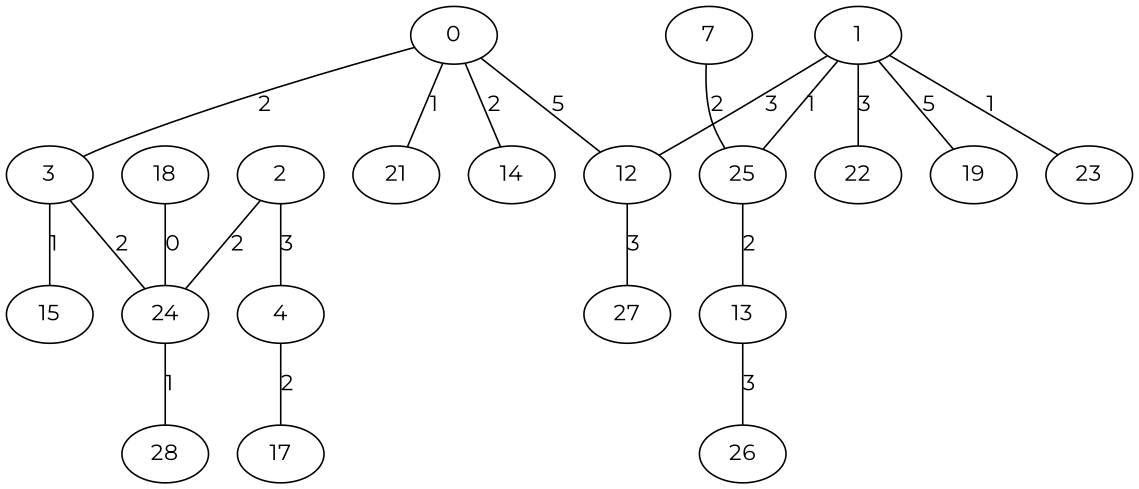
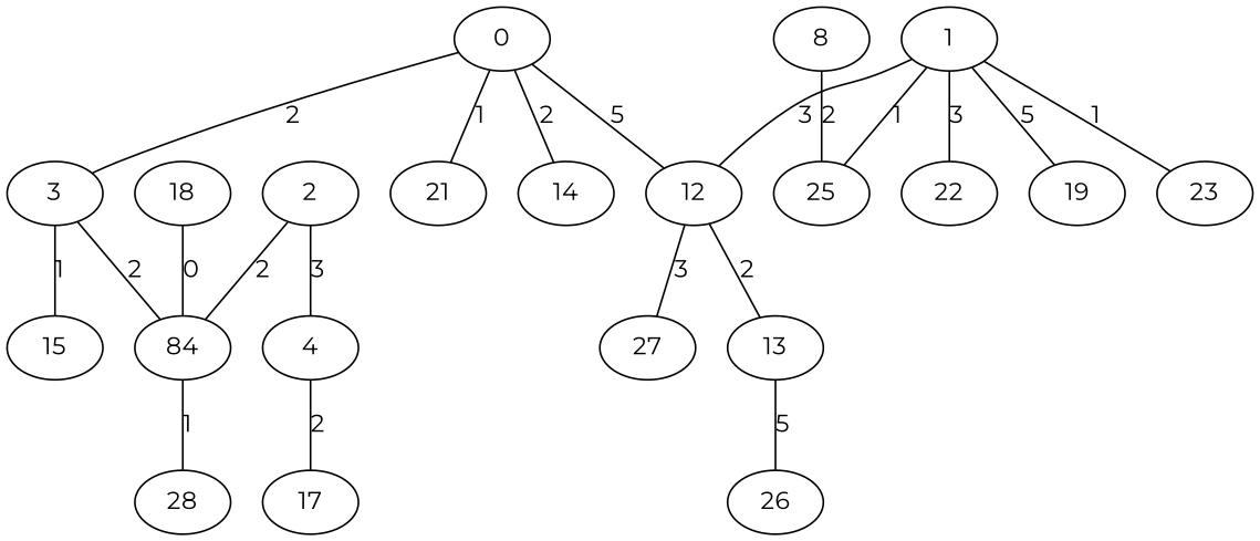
  graph {
    fontname=Montserrat
    node [fontname=Montserrat]
    edge [fontname=Montserrat]
    12
    27
    13
    26
    2
    4
-   24
+   24 [label=84]
    17
    28
    3
    15
    0
    21
    14
-   7
+   7 [label=8]
    25
    1
    22
    19
    23
    18
    12 -- 27 [label=3]
-   25 -- 13 [label=2]
-   13 -- 26 [label=3]
+   12 -- 13 [label=2]
+   13 -- 26 [label=5]
    2 -- 4 [label=3]
    2 -- 24 [label=2]
    4 -- 17 [label=2]
    24 -- 28 [label=1]
    3 -- 24 [label=2]
    3 -- 15 [label=1]
    0 -- 12 [label=5]
    0 -- 3 [label=2]
    0 -- 21 [label=1]
    0 -- 14 [label=2]
    7 -- 25 [label=2]
    1 -- 12 [label=3]
    1 -- 25 [label=1]
    1 -- 22 [label=3]
    1 -- 19 [label=5]
    1 -- 23 [label=1]
    18 -- 24 [label=0]
  }
